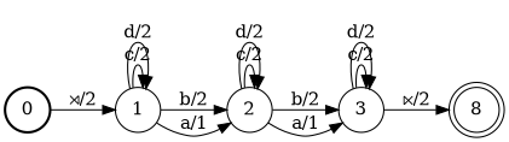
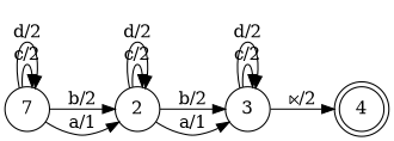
  digraph {
    nodesep=0.25
    rankdir=LR
    ranksep=0.4
    node [fontsize=14 shape=circle style=solid]
    edge [fontsize=14]
-   n1 [label=0 style=bold]
-   n2 [label=1]
+   n2 [label=7]
    n3 [label=2]
-   n4 [label=8 shape=doublecircle]
+   n4 [label=4 shape=doublecircle]
    n5 [label=3]
-   n1 -> n2 [label="⋊/2"]
    n2 -> n2 [label="c/2"]
    n2 -> n2 [label="d/2"]
    n2 -> n3 [label="b/2"]
    n2 -> n3 [label="a/1"]
    n3 -> n3 [label="c/2"]
    n3 -> n3 [label="d/2"]
    n3 -> n5 [label="b/2"]
    n3 -> n5 [label="a/1"]
    n5 -> n4 [label="⋉/2"]
    n5 -> n5 [label="c/2"]
    n5 -> n5 [label="d/2"]
  }
